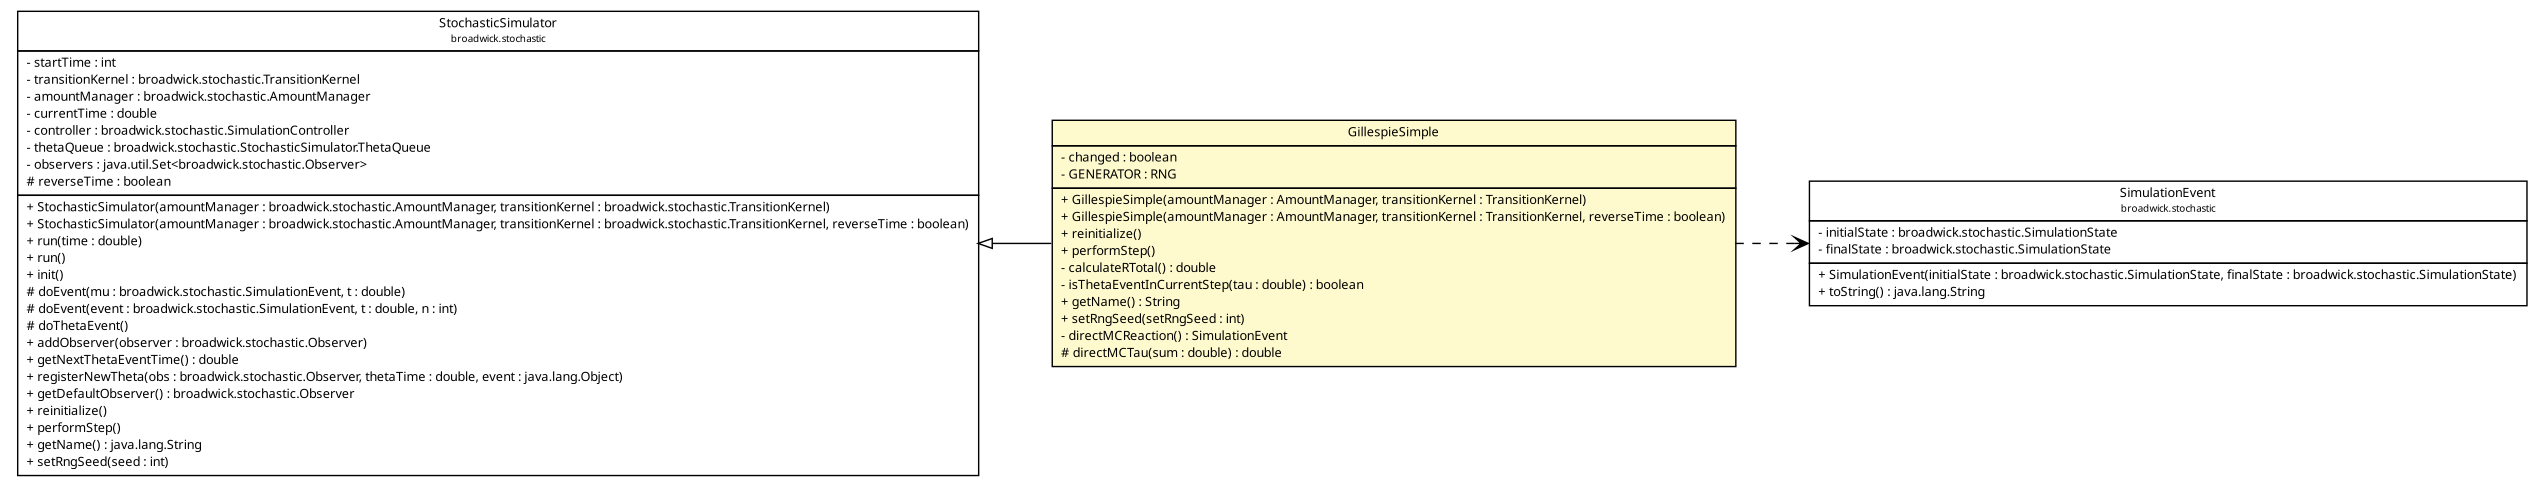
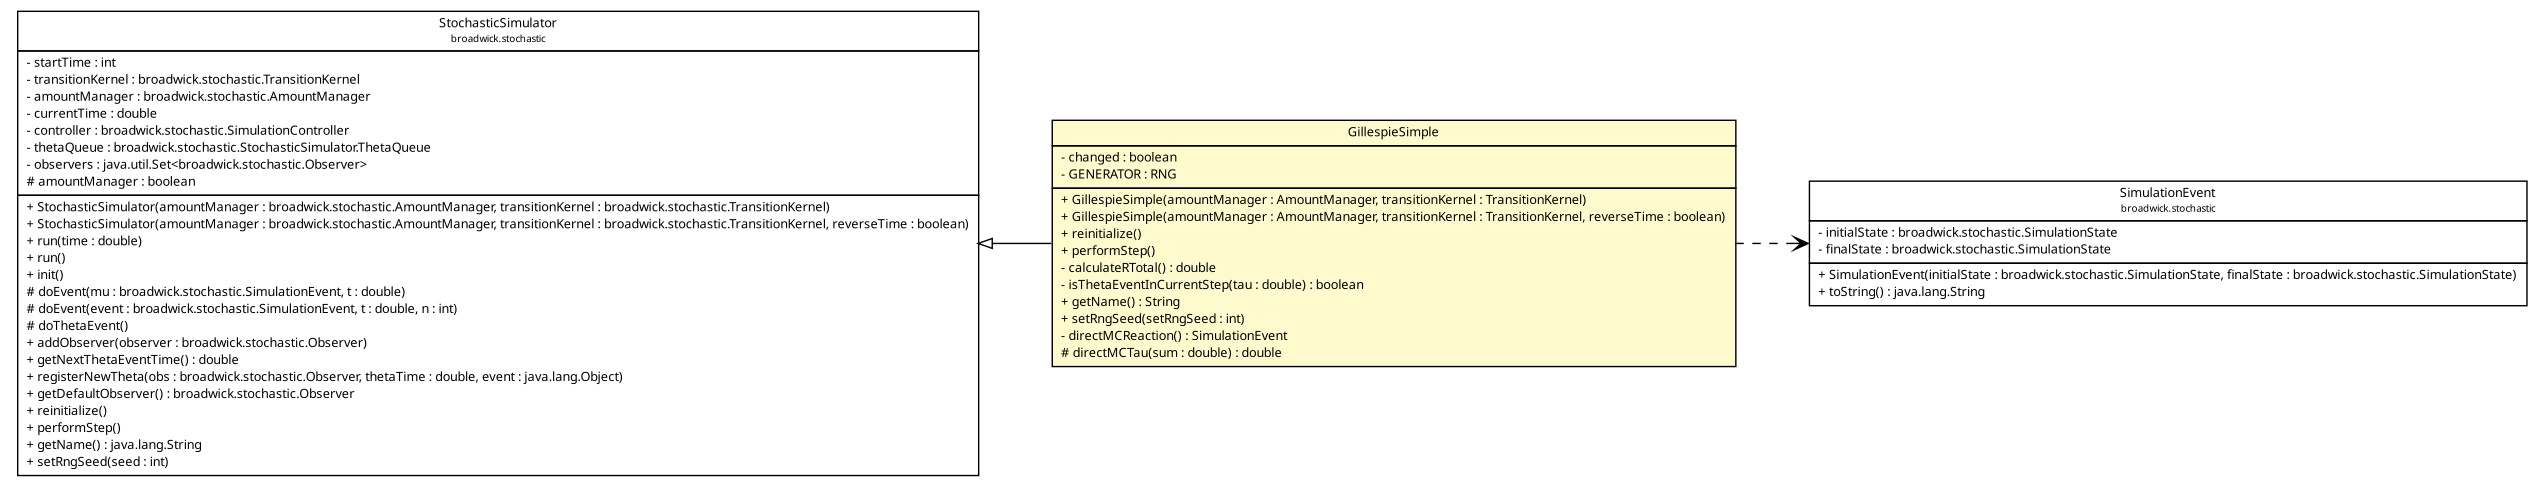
  digraph {
    nodesep=0.25
    rankdir=LR
    ranksep=0.5
    node [fontcolor=black fontname="Trebuchet MS" fontsize=9.0 shape=plaintext]
    edge [fontname="Trebuchet MS" headport=p labelfontname="Trebuchet MS" labelfontsize=10 tailport=p]
    n1 [label=<<table title="broadwick.stochastic.algorithms.GillespieSimple" border="0" cellborder="1" cellspacing="0" cellpadding="2" port="p" bgcolor="lemonChiffon" href="./GillespieSimple.html"> 		<tr><td><table border="0" cellspacing="0" cellpadding="1"> <tr><td align="center" balign="center"><font face="Trebuchet MS"> GillespieSimple </font></td></tr> 		</table></td></tr> 		<tr><td><table border="0" cellspacing="0" cellpadding="1"> <tr><td align="left" balign="left"> - changed : boolean </td></tr> <tr><td align="left" balign="left"> - GENERATOR : RNG </td></tr> 		</table></td></tr> 		<tr><td><table border="0" cellspacing="0" cellpadding="1"> <tr><td align="left" balign="left"> + GillespieSimple(amountManager : AmountManager, transitionKernel : TransitionKernel) </td></tr> <tr><td align="left" balign="left"> + GillespieSimple(amountManager : AmountManager, transitionKernel : TransitionKernel, reverseTime : boolean) </td></tr> <tr><td align="left" balign="left"> + reinitialize() </td></tr> <tr><td align="left" balign="left"> + performStep() </td></tr> <tr><td align="left" balign="left"> - calculateRTotal() : double </td></tr> <tr><td align="left" balign="left"> - isThetaEventInCurrentStep(tau : double) : boolean </td></tr> <tr><td align="left" balign="left"> + getName() : String </td></tr> <tr><td align="left" balign="left"> + setRngSeed(setRngSeed : int) </td></tr> <tr><td align="left" balign="left"> - directMCReaction() : SimulationEvent </td></tr> <tr><td align="left" balign="left"> # directMCTau(sum : double) : double </td></tr> 		</table></td></tr> 		</table>>]
    n2 [label=<<table title="broadwick.stochastic.SimulationEvent" border="0" cellborder="1" cellspacing="0" cellpadding="2" port="p" href="../SimulationEvent.html"> 		<tr><td><table border="0" cellspacing="0" cellpadding="1"> <tr><td align="center" balign="center"><font face="Trebuchet MS"> SimulationEvent </font></td></tr> <tr><td align="center" balign="center"><font face="Trebuchet MS" point-size="7.0"> broadwick.stochastic </font></td></tr> 		</table></td></tr> 		<tr><td><table border="0" cellspacing="0" cellpadding="1"> <tr><td align="left" balign="left"> - initialState : broadwick.stochastic.SimulationState </td></tr> <tr><td align="left" balign="left"> - finalState : broadwick.stochastic.SimulationState </td></tr> 		</table></td></tr> 		<tr><td><table border="0" cellspacing="0" cellpadding="1"> <tr><td align="left" balign="left"> + SimulationEvent(initialState : broadwick.stochastic.SimulationState, finalState : broadwick.stochastic.SimulationState) </td></tr> <tr><td align="left" balign="left"> + toString() : java.lang.String </td></tr> 		</table></td></tr> 		</table>>]
-   n3 [label=<<table title="broadwick.stochastic.StochasticSimulator" border="0" cellborder="1" cellspacing="0" cellpadding="2" port="p" href="../StochasticSimulator.html"> 		<tr><td><table border="0" cellspacing="0" cellpadding="1"> <tr><td align="center" balign="center"><font face="Trebuchet MS"> StochasticSimulator </font></td></tr> <tr><td align="center" balign="center"><font face="Trebuchet MS" point-size="7.0"> broadwick.stochastic </font></td></tr> 		</table></td></tr> 		<tr><td><table border="0" cellspacing="0" cellpadding="1"> <tr><td align="left" balign="left"> - startTime : int </td></tr> <tr><td align="left" balign="left"> - transitionKernel : broadwick.stochastic.TransitionKernel </td></tr> <tr><td align="left" balign="left"> - amountManager : broadwick.stochastic.AmountManager </td></tr> <tr><td align="left" balign="left"> - currentTime : double </td></tr> <tr><td align="left" balign="left"> - controller : broadwick.stochastic.SimulationController </td></tr> <tr><td align="left" balign="left"> - thetaQueue : broadwick.stochastic.StochasticSimulator.ThetaQueue </td></tr> <tr><td align="left" balign="left"> - observers : java.util.Set&lt;broadwick.stochastic.Observer&gt; </td></tr> <tr><td align="left" balign="left"> # reverseTime : boolean </td></tr> 		</table></td></tr> 		<tr><td><table border="0" cellspacing="0" cellpadding="1"> <tr><td align="left" balign="left"> + StochasticSimulator(amountManager : broadwick.stochastic.AmountManager, transitionKernel : broadwick.stochastic.TransitionKernel) </td></tr> <tr><td align="left" balign="left"> + StochasticSimulator(amountManager : broadwick.stochastic.AmountManager, transitionKernel : broadwick.stochastic.TransitionKernel, reverseTime : boolean) </td></tr> <tr><td align="left" balign="left"> + run(time : double) </td></tr> <tr><td align="left" balign="left"> + run() </td></tr> <tr><td align="left" balign="left"> + init() </td></tr> <tr><td align="left" balign="left"> # doEvent(mu : broadwick.stochastic.SimulationEvent, t : double) </td></tr> <tr><td align="left" balign="left"> # doEvent(event : broadwick.stochastic.SimulationEvent, t : double, n : int) </td></tr> <tr><td align="left" balign="left"> # doThetaEvent() </td></tr> <tr><td align="left" balign="left"> + addObserver(observer : broadwick.stochastic.Observer) </td></tr> <tr><td align="left" balign="left"> + getNextThetaEventTime() : double </td></tr> <tr><td align="left" balign="left"> + registerNewTheta(obs : broadwick.stochastic.Observer, thetaTime : double, event : java.lang.Object) </td></tr> <tr><td align="left" balign="left"> + getDefaultObserver() : broadwick.stochastic.Observer </td></tr> <tr><td align="left" balign="left"><font face="Trebuchet MS" point-size="9.0"> + reinitialize() </font></td></tr> <tr><td align="left" balign="left"><font face="Trebuchet MS" point-size="9.0"> + performStep() </font></td></tr> <tr><td align="left" balign="left"><font face="Trebuchet MS" point-size="9.0"> + getName() : java.lang.String </font></td></tr> <tr><td align="left" balign="left"><font face="Trebuchet MS" point-size="9.0"> + setRngSeed(seed : int) </font></td></tr> 		</table></td></tr> 		</table>>]
+   n3 [label=<<table title="broadwick.stochastic.StochasticSimulator" border="0" cellborder="1" cellspacing="0" cellpadding="2" port="p" href="../StochasticSimulator.html"> 		<tr><td><table border="0" cellspacing="0" cellpadding="1"> <tr><td align="center" balign="center"><font face="Trebuchet MS"> StochasticSimulator </font></td></tr> <tr><td align="center" balign="center"><font face="Trebuchet MS" point-size="7.0"> broadwick.stochastic </font></td></tr> 		</table></td></tr> 		<tr><td><table border="0" cellspacing="0" cellpadding="1"> <tr><td align="left" balign="left"> - startTime : int </td></tr> <tr><td align="left" balign="left"> - transitionKernel : broadwick.stochastic.TransitionKernel </td></tr> <tr><td align="left" balign="left"> - amountManager : broadwick.stochastic.AmountManager </td></tr> <tr><td align="left" balign="left"> - currentTime : double </td></tr> <tr><td align="left" balign="left"> - controller : broadwick.stochastic.SimulationController </td></tr> <tr><td align="left" balign="left"> - thetaQueue : broadwick.stochastic.StochasticSimulator.ThetaQueue </td></tr> <tr><td align="left" balign="left"> - observers : java.util.Set&lt;broadwick.stochastic.Observer&gt; </td></tr> <tr><td align="left" balign="left"> # amountManager : boolean </td></tr> 		</table></td></tr> 		<tr><td><table border="0" cellspacing="0" cellpadding="1"> <tr><td align="left" balign="left"> + StochasticSimulator(amountManager : broadwick.stochastic.AmountManager, transitionKernel : broadwick.stochastic.TransitionKernel) </td></tr> <tr><td align="left" balign="left"> + StochasticSimulator(amountManager : broadwick.stochastic.AmountManager, transitionKernel : broadwick.stochastic.TransitionKernel, reverseTime : boolean) </td></tr> <tr><td align="left" balign="left"> + run(time : double) </td></tr> <tr><td align="left" balign="left"> + run() </td></tr> <tr><td align="left" balign="left"> + init() </td></tr> <tr><td align="left" balign="left"> # doEvent(mu : broadwick.stochastic.SimulationEvent, t : double) </td></tr> <tr><td align="left" balign="left"> # doEvent(event : broadwick.stochastic.SimulationEvent, t : double, n : int) </td></tr> <tr><td align="left" balign="left"> # doThetaEvent() </td></tr> <tr><td align="left" balign="left"> + addObserver(observer : broadwick.stochastic.Observer) </td></tr> <tr><td align="left" balign="left"> + getNextThetaEventTime() : double </td></tr> <tr><td align="left" balign="left"> + registerNewTheta(obs : broadwick.stochastic.Observer, thetaTime : double, event : java.lang.Object) </td></tr> <tr><td align="left" balign="left"> + getDefaultObserver() : broadwick.stochastic.Observer </td></tr> <tr><td align="left" balign="left"><font face="Trebuchet MS" point-size="9.0"> + reinitialize() </font></td></tr> <tr><td align="left" balign="left"><font face="Trebuchet MS" point-size="9.0"> + performStep() </font></td></tr> <tr><td align="left" balign="left"><font face="Trebuchet MS" point-size="9.0"> + getName() : java.lang.String </font></td></tr> <tr><td align="left" balign="left"><font face="Trebuchet MS" point-size="9.0"> + setRngSeed(seed : int) </font></td></tr> 		</table></td></tr> 		</table>>]
    n1 -> n2 [arrowhead=open color=black fontcolor=black fontsize=10.0 style=dashed]
    n3 -> n1 [arrowtail=empty dir=back fontsize=10]
  }
